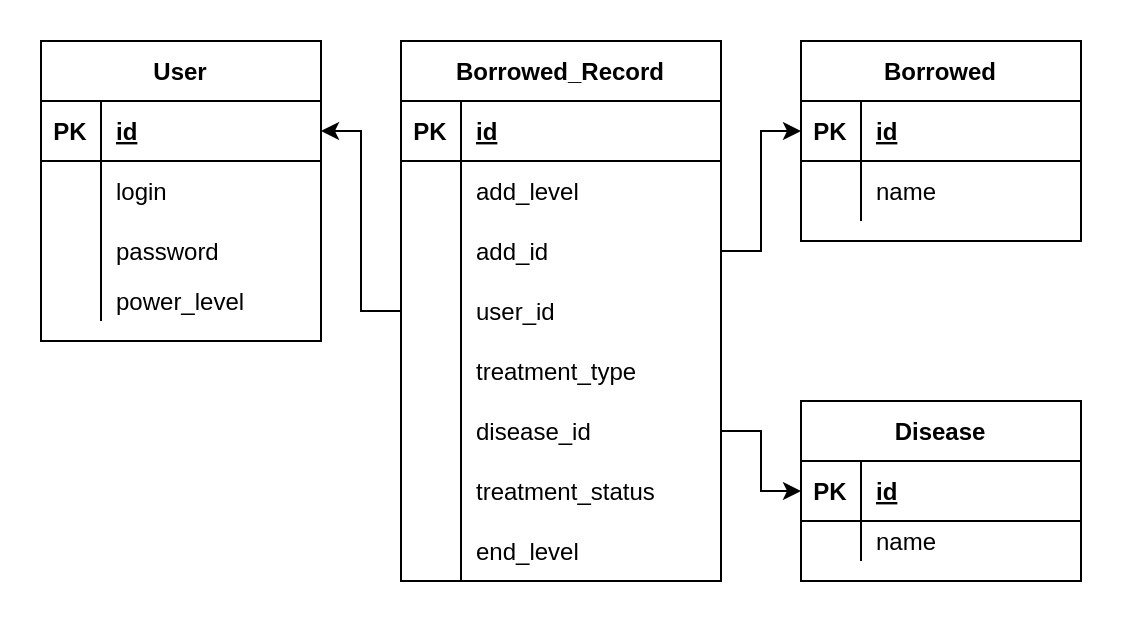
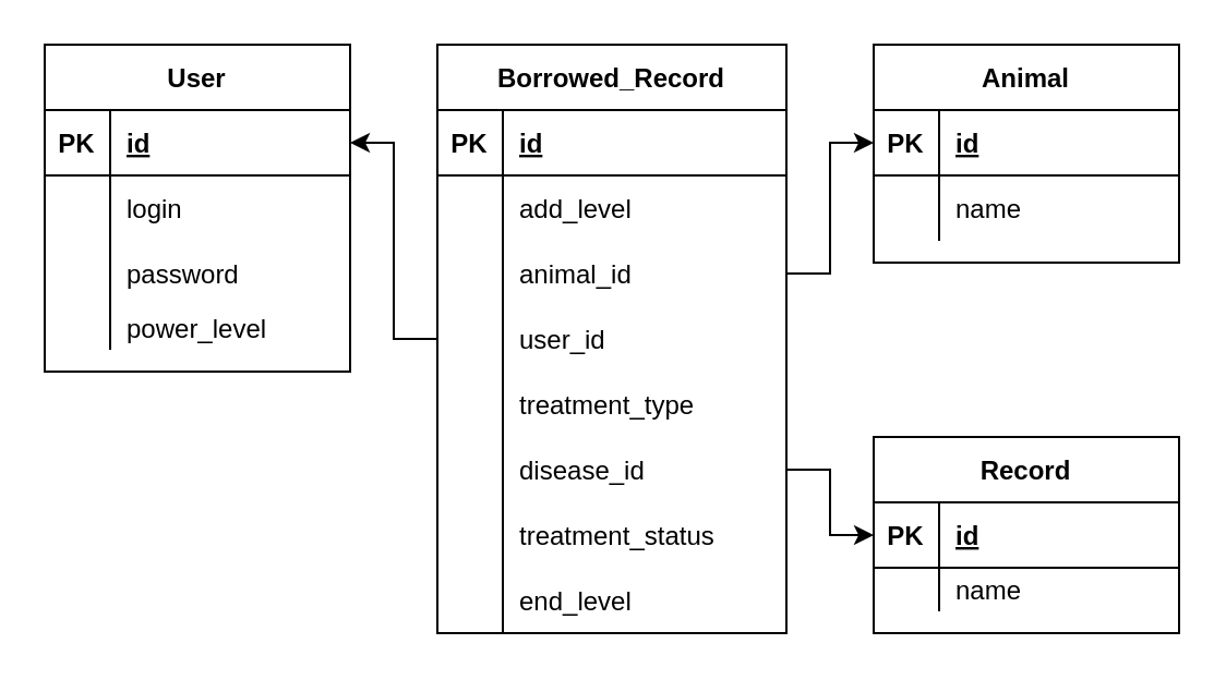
  <mxCell id="0" />
  <mxCell id="1" parent="0" />
  <mxCell id="2" value="User" style="shape=table;startSize=30;container=1;collapsible=1;childLayout=tableLayout;fixedRows=1;rowLines=0;fontStyle=1;align=center;resizeLast=1;" parent="1" vertex="1"><mxGeometry x="20" y="20" width="140" height="150" as="geometry" /></mxCell>
  <mxCell id="3" value="" style="shape=tableRow;horizontal=0;startSize=0;swimlaneHead=0;swimlaneBody=0;fillColor=none;collapsible=0;dropTarget=0;points=[[0,0.5],[1,0.5]];portConstraint=eastwest;top=0;left=0;right=0;bottom=1;" parent="2" vertex="1"><mxGeometry y="30" width="140" height="30" as="geometry" /></mxCell>
  <mxCell id="4" value="PK" style="shape=partialRectangle;connectable=0;fillColor=none;top=0;left=0;bottom=0;right=0;fontStyle=1;overflow=hidden;" parent="3" vertex="1"><mxGeometry width="30" height="30" as="geometry"><mxRectangle width="30" height="30" as="alternateBounds" /></mxGeometry></mxCell>
  <mxCell id="5" value="id" style="shape=partialRectangle;connectable=0;fillColor=none;top=0;left=0;bottom=0;right=0;align=left;spacingLeft=6;fontStyle=5;overflow=hidden;" parent="3" vertex="1"><mxGeometry x="30" width="110" height="30" as="geometry"><mxRectangle width="110" height="30" as="alternateBounds" /></mxGeometry></mxCell>
  <mxCell id="6" value="" style="shape=tableRow;horizontal=0;startSize=0;swimlaneHead=0;swimlaneBody=0;fillColor=none;collapsible=0;dropTarget=0;points=[[0,0.5],[1,0.5]];portConstraint=eastwest;top=0;left=0;right=0;bottom=0;" parent="2" vertex="1"><mxGeometry y="60" width="140" height="30" as="geometry" /></mxCell>
  <mxCell id="7" value="" style="shape=partialRectangle;connectable=0;fillColor=none;top=0;left=0;bottom=0;right=0;editable=1;overflow=hidden;" parent="6" vertex="1"><mxGeometry width="30" height="30" as="geometry"><mxRectangle width="30" height="30" as="alternateBounds" /></mxGeometry></mxCell>
  <mxCell id="8" value="login" style="shape=partialRectangle;connectable=0;fillColor=none;top=0;left=0;bottom=0;right=0;align=left;spacingLeft=6;overflow=hidden;" parent="6" vertex="1"><mxGeometry x="30" width="110" height="30" as="geometry"><mxRectangle width="110" height="30" as="alternateBounds" /></mxGeometry></mxCell>
  <mxCell id="9" value="" style="shape=tableRow;horizontal=0;startSize=0;swimlaneHead=0;swimlaneBody=0;fillColor=none;collapsible=0;dropTarget=0;points=[[0,0.5],[1,0.5]];portConstraint=eastwest;top=0;left=0;right=0;bottom=0;" parent="2" vertex="1"><mxGeometry y="90" width="140" height="30" as="geometry" /></mxCell>
  <mxCell id="10" value="" style="shape=partialRectangle;connectable=0;fillColor=none;top=0;left=0;bottom=0;right=0;editable=1;overflow=hidden;" parent="9" vertex="1"><mxGeometry width="30" height="30" as="geometry"><mxRectangle width="30" height="30" as="alternateBounds" /></mxGeometry></mxCell>
  <mxCell id="11" value="password" style="shape=partialRectangle;connectable=0;fillColor=none;top=0;left=0;bottom=0;right=0;align=left;spacingLeft=6;overflow=hidden;" parent="9" vertex="1"><mxGeometry x="30" width="110" height="30" as="geometry"><mxRectangle width="110" height="30" as="alternateBounds" /></mxGeometry></mxCell>
  <mxCell id="12" value="" style="shape=tableRow;horizontal=0;startSize=0;swimlaneHead=0;swimlaneBody=0;fillColor=none;collapsible=0;dropTarget=0;points=[[0,0.5],[1,0.5]];portConstraint=eastwest;top=0;left=0;right=0;bottom=0;" parent="2" vertex="1"><mxGeometry y="120" width="140" height="20" as="geometry" /></mxCell>
  <mxCell id="13" value="" style="shape=partialRectangle;connectable=0;fillColor=none;top=0;left=0;bottom=0;right=0;editable=1;overflow=hidden;" parent="12" vertex="1"><mxGeometry width="30" height="20" as="geometry"><mxRectangle width="30" height="20" as="alternateBounds" /></mxGeometry></mxCell>
  <mxCell id="14" value="power_level" style="shape=partialRectangle;connectable=0;fillColor=none;top=0;left=0;bottom=0;right=0;align=left;spacingLeft=6;overflow=hidden;" parent="12" vertex="1"><mxGeometry x="30" width="110" height="20" as="geometry"><mxRectangle width="110" height="20" as="alternateBounds" /></mxGeometry></mxCell>
  <mxCell id="15" value="Borrowed_Record" style="shape=table;startSize=30;container=1;collapsible=1;childLayout=tableLayout;fixedRows=1;rowLines=0;fontStyle=1;align=center;resizeLast=1;" parent="1" vertex="1"><mxGeometry x="200" y="20" width="160" height="270" as="geometry" /></mxCell>
  <mxCell id="16" value="" style="shape=tableRow;horizontal=0;startSize=0;swimlaneHead=0;swimlaneBody=0;fillColor=none;collapsible=0;dropTarget=0;points=[[0,0.5],[1,0.5]];portConstraint=eastwest;top=0;left=0;right=0;bottom=1;" parent="15" vertex="1"><mxGeometry y="30" width="160" height="30" as="geometry" /></mxCell>
  <mxCell id="17" value="PK" style="shape=partialRectangle;connectable=0;fillColor=none;top=0;left=0;bottom=0;right=0;fontStyle=1;overflow=hidden;" parent="16" vertex="1"><mxGeometry width="30" height="30" as="geometry"><mxRectangle width="30" height="30" as="alternateBounds" /></mxGeometry></mxCell>
  <mxCell id="18" value="id" style="shape=partialRectangle;connectable=0;fillColor=none;top=0;left=0;bottom=0;right=0;align=left;spacingLeft=6;fontStyle=5;overflow=hidden;" parent="16" vertex="1"><mxGeometry x="30" width="130" height="30" as="geometry"><mxRectangle width="130" height="30" as="alternateBounds" /></mxGeometry></mxCell>
  <mxCell id="19" value="" style="shape=tableRow;horizontal=0;startSize=0;swimlaneHead=0;swimlaneBody=0;fillColor=none;collapsible=0;dropTarget=0;points=[[0,0.5],[1,0.5]];portConstraint=eastwest;top=0;left=0;right=0;bottom=0;" parent="15" vertex="1"><mxGeometry y="60" width="160" height="30" as="geometry" /></mxCell>
  <mxCell id="20" value="" style="shape=partialRectangle;connectable=0;fillColor=none;top=0;left=0;bottom=0;right=0;editable=1;overflow=hidden;" parent="19" vertex="1"><mxGeometry width="30" height="30" as="geometry"><mxRectangle width="30" height="30" as="alternateBounds" /></mxGeometry></mxCell>
  <mxCell id="21" value="add_level" style="shape=partialRectangle;connectable=0;fillColor=none;top=0;left=0;bottom=0;right=0;align=left;spacingLeft=6;overflow=hidden;" parent="19" vertex="1"><mxGeometry x="30" width="130" height="30" as="geometry"><mxRectangle width="130" height="30" as="alternateBounds" /></mxGeometry></mxCell>
  <mxCell id="22" value="" style="shape=tableRow;horizontal=0;startSize=0;swimlaneHead=0;swimlaneBody=0;fillColor=none;collapsible=0;dropTarget=0;points=[[0,0.5],[1,0.5]];portConstraint=eastwest;top=0;left=0;right=0;bottom=0;" parent="15" vertex="1"><mxGeometry y="90" width="160" height="30" as="geometry" /></mxCell>
  <mxCell id="23" value="" style="shape=partialRectangle;connectable=0;fillColor=none;top=0;left=0;bottom=0;right=0;editable=1;overflow=hidden;" parent="22" vertex="1"><mxGeometry width="30" height="30" as="geometry"><mxRectangle width="30" height="30" as="alternateBounds" /></mxGeometry></mxCell>
- <mxCell id="24" value="add_id" style="shape=partialRectangle;connectable=0;fillColor=none;top=0;left=0;bottom=0;right=0;align=left;spacingLeft=6;overflow=hidden;" parent="22" vertex="1"><mxGeometry x="30" width="130" height="30" as="geometry"><mxRectangle width="130" height="30" as="alternateBounds" /></mxGeometry></mxCell>
+ <mxCell id="24" value="animal_id" style="shape=partialRectangle;connectable=0;fillColor=none;top=0;left=0;bottom=0;right=0;align=left;spacingLeft=6;overflow=hidden;" parent="22" vertex="1"><mxGeometry x="30" width="130" height="30" as="geometry"><mxRectangle width="130" height="30" as="alternateBounds" /></mxGeometry></mxCell>
  <mxCell id="25" value="" style="shape=tableRow;horizontal=0;startSize=0;swimlaneHead=0;swimlaneBody=0;fillColor=none;collapsible=0;dropTarget=0;points=[[0,0.5],[1,0.5]];portConstraint=eastwest;top=0;left=0;right=0;bottom=0;" parent="15" vertex="1"><mxGeometry y="120" width="160" height="30" as="geometry" /></mxCell>
  <mxCell id="26" value="" style="shape=partialRectangle;connectable=0;fillColor=none;top=0;left=0;bottom=0;right=0;editable=1;overflow=hidden;" parent="25" vertex="1"><mxGeometry width="30" height="30" as="geometry"><mxRectangle width="30" height="30" as="alternateBounds" /></mxGeometry></mxCell>
  <mxCell id="27" value="user_id" style="shape=partialRectangle;connectable=0;fillColor=none;top=0;left=0;bottom=0;right=0;align=left;spacingLeft=6;overflow=hidden;" parent="25" vertex="1"><mxGeometry x="30" width="130" height="30" as="geometry"><mxRectangle width="130" height="30" as="alternateBounds" /></mxGeometry></mxCell>
  <mxCell id="28" value="" style="shape=tableRow;horizontal=0;startSize=0;swimlaneHead=0;swimlaneBody=0;fillColor=none;collapsible=0;dropTarget=0;points=[[0,0.5],[1,0.5]];portConstraint=eastwest;top=0;left=0;right=0;bottom=0;" parent="15" vertex="1"><mxGeometry y="150" width="160" height="30" as="geometry" /></mxCell>
  <mxCell id="29" value="" style="shape=partialRectangle;connectable=0;fillColor=none;top=0;left=0;bottom=0;right=0;editable=1;overflow=hidden;" parent="28" vertex="1"><mxGeometry width="30" height="30" as="geometry"><mxRectangle width="30" height="30" as="alternateBounds" /></mxGeometry></mxCell>
  <mxCell id="30" value="treatment_type" style="shape=partialRectangle;connectable=0;fillColor=none;top=0;left=0;bottom=0;right=0;align=left;spacingLeft=6;overflow=hidden;" parent="28" vertex="1"><mxGeometry x="30" width="130" height="30" as="geometry"><mxRectangle width="130" height="30" as="alternateBounds" /></mxGeometry></mxCell>
  <mxCell id="31" value="" style="shape=tableRow;horizontal=0;startSize=0;swimlaneHead=0;swimlaneBody=0;fillColor=none;collapsible=0;dropTarget=0;points=[[0,0.5],[1,0.5]];portConstraint=eastwest;top=0;left=0;right=0;bottom=0;" parent="15" vertex="1"><mxGeometry y="180" width="160" height="30" as="geometry" /></mxCell>
  <mxCell id="32" value="" style="shape=partialRectangle;connectable=0;fillColor=none;top=0;left=0;bottom=0;right=0;editable=1;overflow=hidden;" parent="31" vertex="1"><mxGeometry width="30" height="30" as="geometry"><mxRectangle width="30" height="30" as="alternateBounds" /></mxGeometry></mxCell>
  <mxCell id="33" value="disease_id" style="shape=partialRectangle;connectable=0;fillColor=none;top=0;left=0;bottom=0;right=0;align=left;spacingLeft=6;overflow=hidden;" parent="31" vertex="1"><mxGeometry x="30" width="130" height="30" as="geometry"><mxRectangle width="130" height="30" as="alternateBounds" /></mxGeometry></mxCell>
  <mxCell id="34" value="" style="shape=tableRow;horizontal=0;startSize=0;swimlaneHead=0;swimlaneBody=0;fillColor=none;collapsible=0;dropTarget=0;points=[[0,0.5],[1,0.5]];portConstraint=eastwest;top=0;left=0;right=0;bottom=0;" parent="15" vertex="1"><mxGeometry y="210" width="160" height="30" as="geometry" /></mxCell>
  <mxCell id="35" value="" style="shape=partialRectangle;connectable=0;fillColor=none;top=0;left=0;bottom=0;right=0;editable=1;overflow=hidden;" parent="34" vertex="1"><mxGeometry width="30" height="30" as="geometry"><mxRectangle width="30" height="30" as="alternateBounds" /></mxGeometry></mxCell>
  <mxCell id="36" value="treatment_status" style="shape=partialRectangle;connectable=0;fillColor=none;top=0;left=0;bottom=0;right=0;align=left;spacingLeft=6;overflow=hidden;" parent="34" vertex="1"><mxGeometry x="30" width="130" height="30" as="geometry"><mxRectangle width="130" height="30" as="alternateBounds" /></mxGeometry></mxCell>
  <mxCell id="37" value="" style="shape=tableRow;horizontal=0;startSize=0;swimlaneHead=0;swimlaneBody=0;fillColor=none;collapsible=0;dropTarget=0;points=[[0,0.5],[1,0.5]];portConstraint=eastwest;top=0;left=0;right=0;bottom=0;" parent="15" vertex="1"><mxGeometry y="240" width="160" height="30" as="geometry" /></mxCell>
  <mxCell id="38" value="" style="shape=partialRectangle;connectable=0;fillColor=none;top=0;left=0;bottom=0;right=0;editable=1;overflow=hidden;" parent="37" vertex="1"><mxGeometry width="30" height="30" as="geometry"><mxRectangle width="30" height="30" as="alternateBounds" /></mxGeometry></mxCell>
  <mxCell id="39" value="end_level" style="shape=partialRectangle;connectable=0;fillColor=none;top=0;left=0;bottom=0;right=0;align=left;spacingLeft=6;overflow=hidden;" parent="37" vertex="1"><mxGeometry x="30" width="130" height="30" as="geometry"><mxRectangle width="130" height="30" as="alternateBounds" /></mxGeometry></mxCell>
  <mxCell id="40" style="edgeStyle=orthogonalEdgeStyle;rounded=0;orthogonalLoop=1;jettySize=auto;html=1;exitX=0;exitY=0.5;exitDx=0;exitDy=0;" parent="1" source="25" target="3" edge="1"><mxGeometry relative="1" as="geometry" /></mxCell>
- <mxCell id="41" value="Borrowed" style="shape=table;startSize=30;container=1;collapsible=1;childLayout=tableLayout;fixedRows=1;rowLines=0;fontStyle=1;align=center;resizeLast=1;" vertex="1" parent="1"><mxGeometry x="400" y="20" width="140" height="100" as="geometry" /></mxCell>
+ <mxCell id="41" value="Animal" style="shape=table;startSize=30;container=1;collapsible=1;childLayout=tableLayout;fixedRows=1;rowLines=0;fontStyle=1;align=center;resizeLast=1;" vertex="1" parent="1"><mxGeometry x="400" y="20" width="140" height="100" as="geometry" /></mxCell>
  <mxCell id="42" value="" style="shape=tableRow;horizontal=0;startSize=0;swimlaneHead=0;swimlaneBody=0;fillColor=none;collapsible=0;dropTarget=0;points=[[0,0.5],[1,0.5]];portConstraint=eastwest;top=0;left=0;right=0;bottom=1;" vertex="1" parent="41"><mxGeometry y="30" width="140" height="30" as="geometry" /></mxCell>
  <mxCell id="43" value="PK" style="shape=partialRectangle;connectable=0;fillColor=none;top=0;left=0;bottom=0;right=0;fontStyle=1;overflow=hidden;" vertex="1" parent="42"><mxGeometry width="30" height="30" as="geometry"><mxRectangle width="30" height="30" as="alternateBounds" /></mxGeometry></mxCell>
  <mxCell id="44" value="id" style="shape=partialRectangle;connectable=0;fillColor=none;top=0;left=0;bottom=0;right=0;align=left;spacingLeft=6;fontStyle=5;overflow=hidden;" vertex="1" parent="42"><mxGeometry x="30" width="110" height="30" as="geometry"><mxRectangle width="110" height="30" as="alternateBounds" /></mxGeometry></mxCell>
  <mxCell id="45" value="" style="shape=tableRow;horizontal=0;startSize=0;swimlaneHead=0;swimlaneBody=0;fillColor=none;collapsible=0;dropTarget=0;points=[[0,0.5],[1,0.5]];portConstraint=eastwest;top=0;left=0;right=0;bottom=0;" vertex="1" parent="41"><mxGeometry y="60" width="140" height="30" as="geometry" /></mxCell>
  <mxCell id="46" value="" style="shape=partialRectangle;connectable=0;fillColor=none;top=0;left=0;bottom=0;right=0;editable=1;overflow=hidden;" vertex="1" parent="45"><mxGeometry width="30" height="30" as="geometry"><mxRectangle width="30" height="30" as="alternateBounds" /></mxGeometry></mxCell>
  <mxCell id="47" value="name" style="shape=partialRectangle;connectable=0;fillColor=none;top=0;left=0;bottom=0;right=0;align=left;spacingLeft=6;overflow=hidden;" vertex="1" parent="45"><mxGeometry x="30" width="110" height="30" as="geometry"><mxRectangle width="110" height="30" as="alternateBounds" /></mxGeometry></mxCell>
- <mxCell id="48" value="Disease" style="shape=table;startSize=30;container=1;collapsible=1;childLayout=tableLayout;fixedRows=1;rowLines=0;fontStyle=1;align=center;resizeLast=1;" vertex="1" parent="1"><mxGeometry x="400" y="200" width="140" height="90" as="geometry" /></mxCell>
+ <mxCell id="48" value="Record" style="shape=table;startSize=30;container=1;collapsible=1;childLayout=tableLayout;fixedRows=1;rowLines=0;fontStyle=1;align=center;resizeLast=1;" vertex="1" parent="1"><mxGeometry x="400" y="200" width="140" height="90" as="geometry" /></mxCell>
  <mxCell id="49" value="" style="shape=tableRow;horizontal=0;startSize=0;swimlaneHead=0;swimlaneBody=0;fillColor=none;collapsible=0;dropTarget=0;points=[[0,0.5],[1,0.5]];portConstraint=eastwest;top=0;left=0;right=0;bottom=1;" vertex="1" parent="48"><mxGeometry y="30" width="140" height="30" as="geometry" /></mxCell>
  <mxCell id="50" value="PK" style="shape=partialRectangle;connectable=0;fillColor=none;top=0;left=0;bottom=0;right=0;fontStyle=1;overflow=hidden;" vertex="1" parent="49"><mxGeometry width="30" height="30" as="geometry"><mxRectangle width="30" height="30" as="alternateBounds" /></mxGeometry></mxCell>
  <mxCell id="51" value="id" style="shape=partialRectangle;connectable=0;fillColor=none;top=0;left=0;bottom=0;right=0;align=left;spacingLeft=6;fontStyle=5;overflow=hidden;" vertex="1" parent="49"><mxGeometry x="30" width="110" height="30" as="geometry"><mxRectangle width="110" height="30" as="alternateBounds" /></mxGeometry></mxCell>
  <mxCell id="52" value="" style="shape=tableRow;horizontal=0;startSize=0;swimlaneHead=0;swimlaneBody=0;fillColor=none;collapsible=0;dropTarget=0;points=[[0,0.5],[1,0.5]];portConstraint=eastwest;top=0;left=0;right=0;bottom=0;" vertex="1" parent="48"><mxGeometry y="60" width="140" height="20" as="geometry" /></mxCell>
  <mxCell id="53" value="" style="shape=partialRectangle;connectable=0;fillColor=none;top=0;left=0;bottom=0;right=0;editable=1;overflow=hidden;" vertex="1" parent="52"><mxGeometry width="30" height="20" as="geometry"><mxRectangle width="30" height="20" as="alternateBounds" /></mxGeometry></mxCell>
  <mxCell id="54" value="name" style="shape=partialRectangle;connectable=0;fillColor=none;top=0;left=0;bottom=0;right=0;align=left;spacingLeft=6;overflow=hidden;" vertex="1" parent="52"><mxGeometry x="30" width="110" height="20" as="geometry"><mxRectangle width="110" height="20" as="alternateBounds" /></mxGeometry></mxCell>
  <mxCell id="55" style="edgeStyle=orthogonalEdgeStyle;rounded=0;orthogonalLoop=1;jettySize=auto;html=1;" edge="1" parent="1" source="22" target="42"><mxGeometry relative="1" as="geometry" /></mxCell>
  <mxCell id="56" style="edgeStyle=orthogonalEdgeStyle;rounded=0;orthogonalLoop=1;jettySize=auto;html=1;" edge="1" parent="1" source="31" target="49"><mxGeometry relative="1" as="geometry" /></mxCell>
